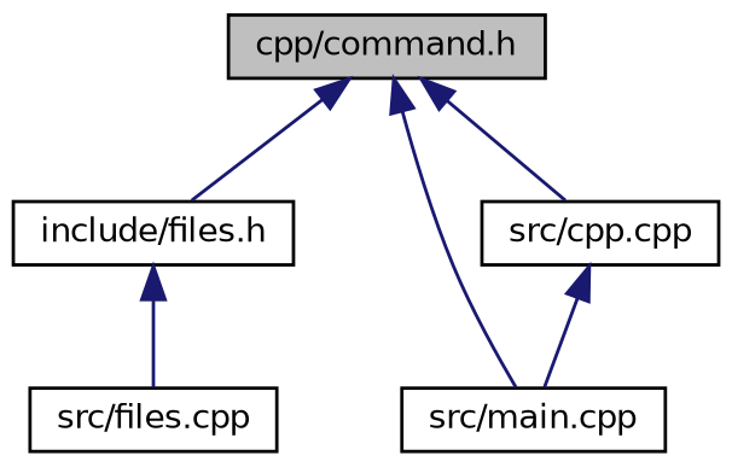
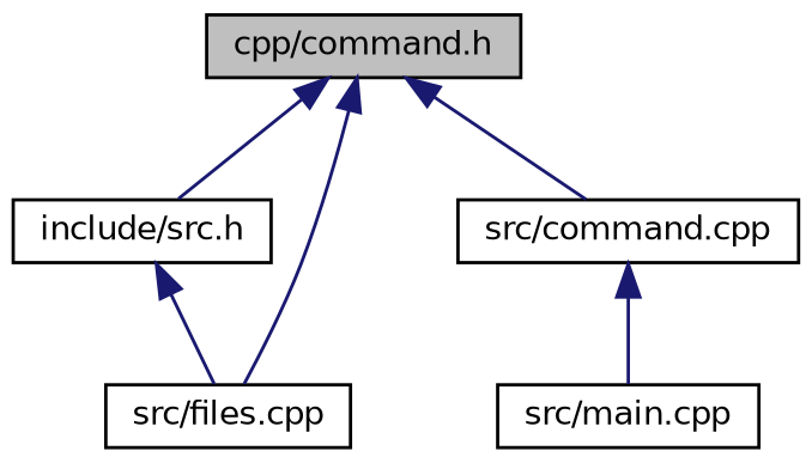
  digraph {
    node [color=black fillcolor=white fontname=Helvetica fontsize=10 shape=record style=filled]
    edge [color=midnightblue dir=back fontname=Helvetica fontsize=10 labelfontname=Helvetica labelfontsize=10 style=solid]
    n1 [fillcolor=grey75 fontcolor=black height=0.2 label="cpp/command.h" width=0.4]
-   n2 [height=0.2 label="include/files.h" width=0.4]
+   n2 [height=0.2 label="include/src.h" width=0.4]
    n3 [height=0.2 label="src/main.cpp" width=0.4]
-   n4 [height=0.2 label="src/cpp.cpp" width=0.4]
+   n4 [height=0.2 label="src/command.cpp" width=0.4]
    n5 [height=0.2 label="src/files.cpp" width=0.4]
    n1 -> n2
-   n1 -> n3
+   n1 -> n5
    n1 -> n4
    n2 -> n5
    n4 -> n3
  }
